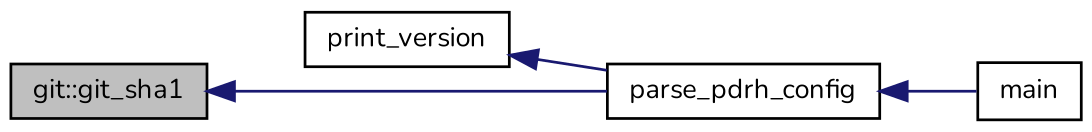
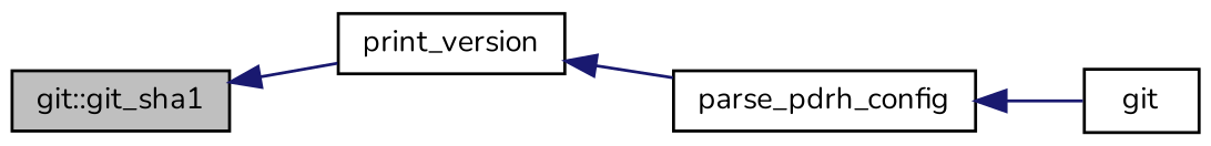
  digraph {
    fontname=Nunito
    rankdir=LR
    node [color=black fillcolor=white fontname=Nunito fontsize=10 shape=record style=filled]
    edge [color=midnightblue dir=back fontname=Nunito fontsize=10 labelfontname=Helvetica labelfontsize=10 style=solid]
    n1 [fillcolor=grey75 fontcolor=black height=0.2 label="git::git_sha1" width=0.4]
    n2 [height=0.2 label=print_version width=0.4]
    n3 [height=0.2 label=parse_pdrh_config width=0.4]
-   n4 [height=0.2 label=main width=0.4]
-   n1 -> n3
+   n4 [height=0.2 label=git width=0.4]
+   n1 -> n2
    n2 -> n3
    n3 -> n4
  }
